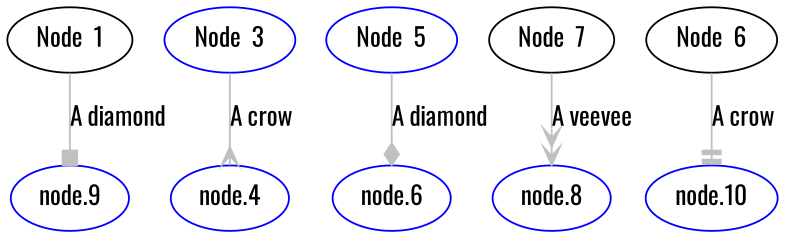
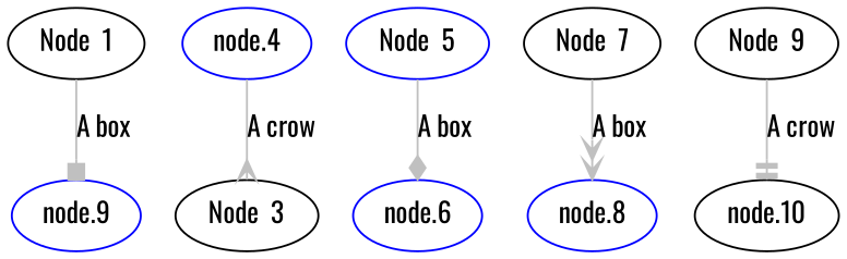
  digraph {
    fontname=Oswald
    rankdir=TB
    node [fontname=Oswald shape=oval color=blue]
    edge [color=grey dir=forward fontname=Oswald]
    n1 [label="Node  1" color=""]
    n2 [label="node.9"]
-   n3 [label="Node  3"]
+   n3 [label="Node  3" color=""]
    "node.4"
    n5 [label="Node  5"]
    "node.6"
    n7 [label=<Node  7> color=""]
    "node.8"
-   n9 [label="Node  6" color=""]
-   "node.10"
-   n1 -> n2 [arrowhead=box label="A diamond"]
-   n3 -> "node.4" [arrowhead=crow label="A crow"]
-   n5 -> "node.6" [arrowhead=diamond label="A diamond"]
-   n7 -> "node.8" [arrowhead=veevee label="A veevee"]
+   n9 [label="Node  9" color=""]
+   "node.10" [color=black]
+   n1 -> n2 [arrowhead=box label="A box"]
+   "node.4" -> n3 [arrowhead=crow label="A crow"]
+   n5 -> "node.6" [arrowhead=diamond label="A box"]
+   n7 -> "node.8" [arrowhead=veevee label="A box"]
    n9 -> "node.10" [arrowhead=teetee label="A crow"]
  }
